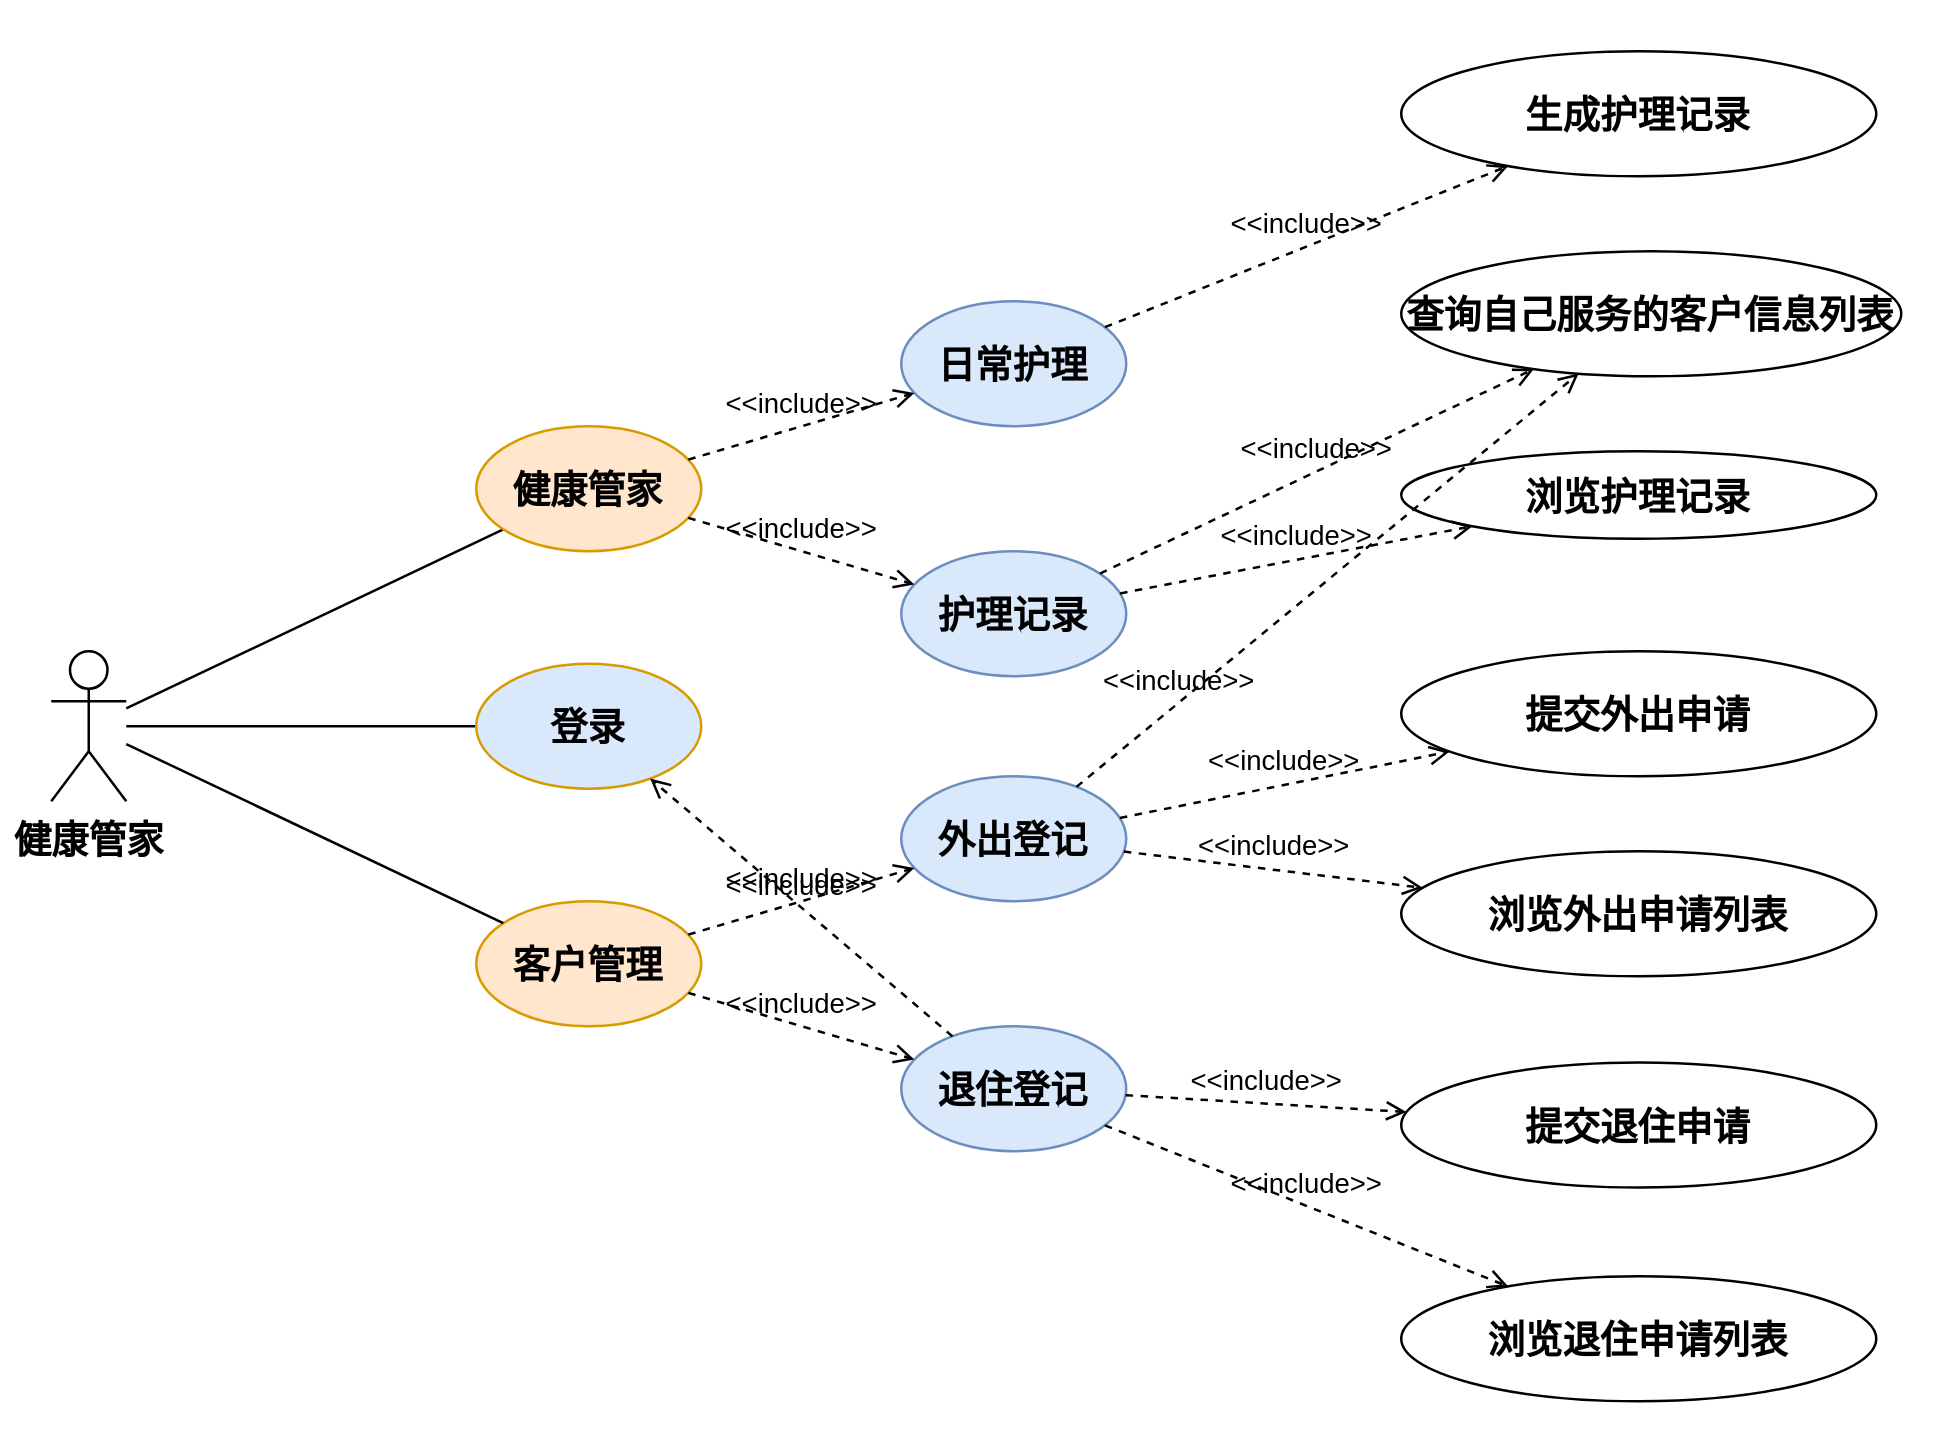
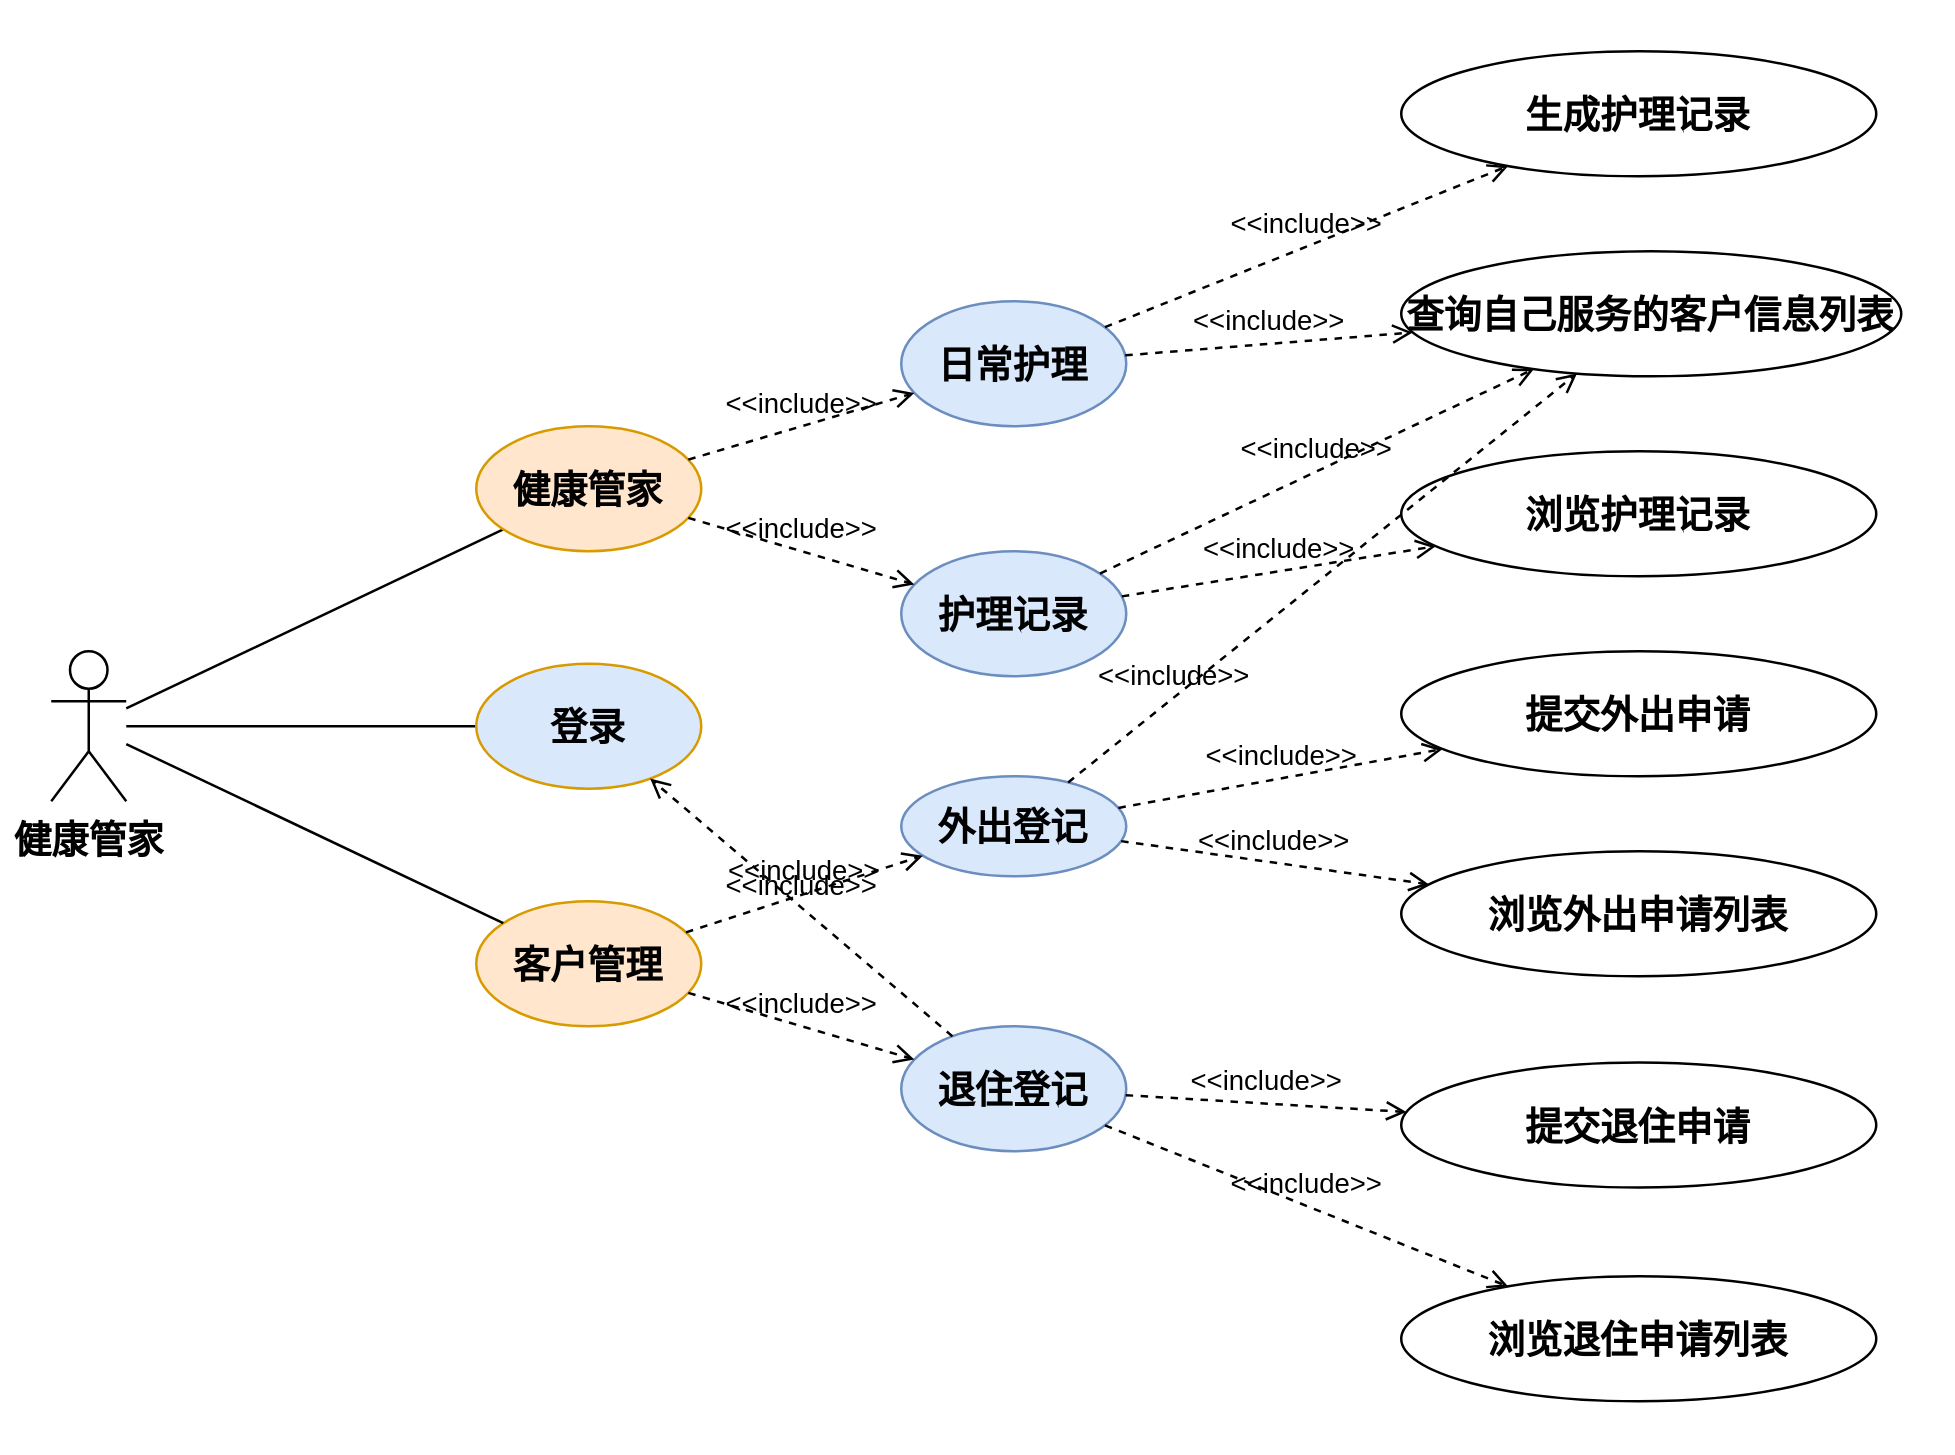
  <mxCell id="0" />
  <mxCell id="1" parent="0" />
  <mxCell id="2" style="edgeStyle=none;html=1;endArrow=none;endFill=0;" parent="1" source="4" target="6" edge="1"><mxGeometry relative="1" as="geometry" /></mxCell>
  <mxCell id="3" style="edgeStyle=none;html=1;endArrow=none;endFill=0;" parent="1" source="4" target="7" edge="1"><mxGeometry relative="1" as="geometry" /></mxCell>
  <mxCell id="4" value="健康管家" style="shape=umlActor;verticalLabelPosition=bottom;verticalAlign=top;html=1;fontStyle=1;fontSize=15;" parent="1" vertex="1"><mxGeometry x="20" y="260" width="30" height="60" as="geometry" /></mxCell>
  <mxCell id="5" value="客户管理" style="ellipse;whiteSpace=wrap;html=1;fontSize=15;fontStyle=1;fillColor=#ffe6cc;strokeColor=#d79b00;" parent="1" vertex="1"><mxGeometry x="190" y="360" width="90" height="50" as="geometry" /></mxCell>
  <mxCell id="6" value="登录" style="ellipse;whiteSpace=wrap;html=1;fontSize=15;fontStyle=1;fillColor=#dae8fc;strokeColor=#d79b00;" parent="1" vertex="1"><mxGeometry x="190" y="265" width="90" height="50" as="geometry" /></mxCell>
  <mxCell id="7" value="健康管家" style="ellipse;whiteSpace=wrap;html=1;fontSize=15;fontStyle=1;fillColor=#ffe6cc;strokeColor=#d79b00;" parent="1" vertex="1"><mxGeometry x="190" y="170" width="90" height="50" as="geometry" /></mxCell>
  <mxCell id="8" style="edgeStyle=none;html=1;endArrow=none;endFill=0;" parent="1" source="4" target="5" edge="1"><mxGeometry relative="1" as="geometry" /></mxCell>
  <mxCell id="9" value="日常护理" style="ellipse;whiteSpace=wrap;html=1;fontSize=15;fontStyle=1;fillColor=#dae8fc;strokeColor=#6c8ebf;" parent="1" vertex="1"><mxGeometry x="360" y="120" width="90" height="50" as="geometry" /></mxCell>
  <mxCell id="10" value="护理记录" style="ellipse;whiteSpace=wrap;html=1;fontSize=15;fontStyle=1;fillColor=#dae8fc;strokeColor=#6c8ebf;" parent="1" vertex="1"><mxGeometry x="360" y="220" width="90" height="50" as="geometry" /></mxCell>
- <mxCell id="11" value="外出登记" style="ellipse;whiteSpace=wrap;html=1;fontSize=15;fontStyle=1;fillColor=#dae8fc;strokeColor=#6c8ebf;" parent="1" vertex="1"><mxGeometry x="360" y="310" width="90" height="50" as="geometry" /></mxCell>
+ <mxCell id="11" value="外出登记" style="ellipse;whiteSpace=wrap;html=1;fontSize=15;fontStyle=1;fillColor=#dae8fc;strokeColor=#6c8ebf;" parent="1" vertex="1"><mxGeometry x="360" y="310" width="90" height="40" as="geometry" /></mxCell>
  <mxCell id="12" value="退住登记" style="ellipse;whiteSpace=wrap;html=1;fontSize=15;fontStyle=1;fillColor=#dae8fc;strokeColor=#6c8ebf;" parent="1" vertex="1"><mxGeometry x="360" y="410" width="90" height="50" as="geometry" /></mxCell>
  <mxCell id="13" value="浏览外出申请列表" style="ellipse;whiteSpace=wrap;html=1;fontSize=15;fontStyle=1;" parent="1" vertex="1"><mxGeometry x="560" y="340" width="190" height="50" as="geometry" /></mxCell>
  <mxCell id="14" value="提交退住申请" style="ellipse;whiteSpace=wrap;html=1;fontSize=15;fontStyle=1;" parent="1" vertex="1"><mxGeometry x="560" y="424.5" width="190" height="50" as="geometry" /></mxCell>
  <mxCell id="15" value="浏览退住申请列表" style="ellipse;whiteSpace=wrap;html=1;fontSize=15;fontStyle=1;" parent="1" vertex="1"><mxGeometry x="560" y="510" width="190" height="50" as="geometry" /></mxCell>
  <mxCell id="16" value="查询自己服务的客户信息列表" style="ellipse;whiteSpace=wrap;html=1;fontSize=15;fontStyle=1;" parent="1" vertex="1"><mxGeometry x="560" y="100" width="200" height="50" as="geometry" /></mxCell>
  <mxCell id="17" value="生成护理记录" style="ellipse;whiteSpace=wrap;html=1;fontSize=15;fontStyle=1;" parent="1" vertex="1"><mxGeometry x="560" y="20" width="190" height="50" as="geometry" /></mxCell>
  <mxCell id="18" value="&amp;lt;&amp;lt;include&amp;gt;&amp;gt;" style="html=1;verticalAlign=bottom;labelBackgroundColor=none;endArrow=open;endFill=0;dashed=1;" parent="1" source="7" target="9" edge="1"><mxGeometry width="160" relative="1" as="geometry"><mxPoint x="236" y="212" as="sourcePoint" /><mxPoint x="174" y="110" as="targetPoint" /></mxGeometry></mxCell>
  <mxCell id="19" value="&amp;lt;&amp;lt;include&amp;gt;&amp;gt;" style="html=1;verticalAlign=bottom;labelBackgroundColor=none;endArrow=open;endFill=0;dashed=1;" parent="1" source="7" target="10" edge="1"><mxGeometry width="160" relative="1" as="geometry"><mxPoint x="200" y="272" as="sourcePoint" /><mxPoint x="138" y="170" as="targetPoint" /></mxGeometry></mxCell>
  <mxCell id="20" value="&amp;lt;&amp;lt;include&amp;gt;&amp;gt;" style="html=1;verticalAlign=bottom;labelBackgroundColor=none;endArrow=open;endFill=0;dashed=1;" parent="1" source="5" target="11" edge="1"><mxGeometry width="160" relative="1" as="geometry"><mxPoint x="221" y="319" as="sourcePoint" /><mxPoint x="119" y="271" as="targetPoint" /></mxGeometry></mxCell>
  <mxCell id="21" value="&amp;lt;&amp;lt;include&amp;gt;&amp;gt;" style="html=1;verticalAlign=bottom;labelBackgroundColor=none;endArrow=open;endFill=0;dashed=1;" parent="1" source="5" target="12" edge="1"><mxGeometry width="160" relative="1" as="geometry"><mxPoint x="231" y="329" as="sourcePoint" /><mxPoint x="129" y="281" as="targetPoint" /></mxGeometry></mxCell>
  <mxCell id="22" value="提交外出申请" style="ellipse;whiteSpace=wrap;html=1;fontSize=15;fontStyle=1;" vertex="1" parent="1"><mxGeometry x="560" y="260" width="190" height="50" as="geometry" /></mxCell>
- <mxCell id="23" value="浏览护理记录" style="ellipse;whiteSpace=wrap;html=1;fontSize=15;fontStyle=1;" vertex="1" parent="1"><mxGeometry x="560" y="180" width="190" height="35" as="geometry" /></mxCell>
+ <mxCell id="23" value="浏览护理记录" style="ellipse;whiteSpace=wrap;html=1;fontSize=15;fontStyle=1;" vertex="1" parent="1"><mxGeometry x="560" y="180" width="190" height="50" as="geometry" /></mxCell>
  <mxCell id="24" value="&amp;lt;&amp;lt;include&amp;gt;&amp;gt;" style="html=1;verticalAlign=bottom;labelBackgroundColor=none;endArrow=open;endFill=0;dashed=1;" edge="1" parent="1" source="9" target="17"><mxGeometry width="160" relative="1" as="geometry"><mxPoint x="440" y="20" as="sourcePoint" /><mxPoint x="530" y="-6" as="targetPoint" /></mxGeometry></mxCell>
+ <mxCell id="25" value="&amp;lt;&amp;lt;include&amp;gt;&amp;gt;" style="html=1;verticalAlign=bottom;labelBackgroundColor=none;endArrow=open;endFill=0;dashed=1;" edge="1" parent="1" source="9" target="16"><mxGeometry width="160" relative="1" as="geometry"><mxPoint x="452" y="140" as="sourcePoint" /><mxPoint x="613" y="76" as="targetPoint" /></mxGeometry></mxCell>
  <mxCell id="26" value="&amp;lt;&amp;lt;include&amp;gt;&amp;gt;" style="html=1;verticalAlign=bottom;labelBackgroundColor=none;endArrow=open;endFill=0;dashed=1;" edge="1" parent="1" source="10" target="23"><mxGeometry width="160" relative="1" as="geometry"><mxPoint x="460" y="151" as="sourcePoint" /><mxPoint x="574" y="142" as="targetPoint" /></mxGeometry></mxCell>
  <mxCell id="27" value="&amp;lt;&amp;lt;include&amp;gt;&amp;gt;" style="html=1;verticalAlign=bottom;labelBackgroundColor=none;endArrow=open;endFill=0;dashed=1;" edge="1" parent="1" source="10" target="16"><mxGeometry width="160" relative="1" as="geometry"><mxPoint x="458" y="248" as="sourcePoint" /><mxPoint x="584" y="228" as="targetPoint" /></mxGeometry></mxCell>
  <mxCell id="28" value="&amp;lt;&amp;lt;include&amp;gt;&amp;gt;" style="html=1;verticalAlign=bottom;labelBackgroundColor=none;endArrow=open;endFill=0;dashed=1;" edge="1" parent="1" source="11" target="16"><mxGeometry x="-0.59" width="160" relative="1" as="geometry"><mxPoint x="458" y="262" as="sourcePoint" /><mxPoint x="584" y="282" as="targetPoint" /><mxPoint as="offset" /></mxGeometry></mxCell>
  <mxCell id="29" value="&amp;lt;&amp;lt;include&amp;gt;&amp;gt;" style="html=1;verticalAlign=bottom;labelBackgroundColor=none;endArrow=open;endFill=0;dashed=1;" edge="1" parent="1" source="11" target="13"><mxGeometry width="160" relative="1" as="geometry"><mxPoint x="458" y="262" as="sourcePoint" /><mxPoint x="584" y="282" as="targetPoint" /></mxGeometry></mxCell>
  <mxCell id="30" value="&amp;lt;&amp;lt;include&amp;gt;&amp;gt;" style="html=1;verticalAlign=bottom;labelBackgroundColor=none;endArrow=open;endFill=0;dashed=1;" edge="1" parent="1" source="11" target="22"><mxGeometry width="160" relative="1" as="geometry"><mxPoint x="459" y="350" as="sourcePoint" /><mxPoint x="578" y="365" as="targetPoint" /></mxGeometry></mxCell>
  <mxCell id="31" value="&amp;lt;&amp;lt;include&amp;gt;&amp;gt;" style="html=1;verticalAlign=bottom;labelBackgroundColor=none;endArrow=open;endFill=0;dashed=1;" edge="1" parent="1" source="12" target="14"><mxGeometry width="160" relative="1" as="geometry"><mxPoint x="469" y="360" as="sourcePoint" /><mxPoint x="588" y="375" as="targetPoint" /></mxGeometry></mxCell>
  <mxCell id="32" value="&amp;lt;&amp;lt;include&amp;gt;&amp;gt;" style="html=1;verticalAlign=bottom;labelBackgroundColor=none;endArrow=open;endFill=0;dashed=1;" edge="1" parent="1" source="12" target="15"><mxGeometry width="160" relative="1" as="geometry"><mxPoint x="479" y="370" as="sourcePoint" /><mxPoint x="598" y="385" as="targetPoint" /></mxGeometry></mxCell>
  <mxCell id="33" value="&amp;lt;&amp;lt;include&amp;gt;&amp;gt;" style="html=1;verticalAlign=bottom;labelBackgroundColor=none;endArrow=open;endFill=0;dashed=1;" edge="1" parent="1" source="12" target="6"><mxGeometry width="160" relative="1" as="geometry"><mxPoint x="489" y="380" as="sourcePoint" /><mxPoint x="608" y="395" as="targetPoint" /></mxGeometry></mxCell>
